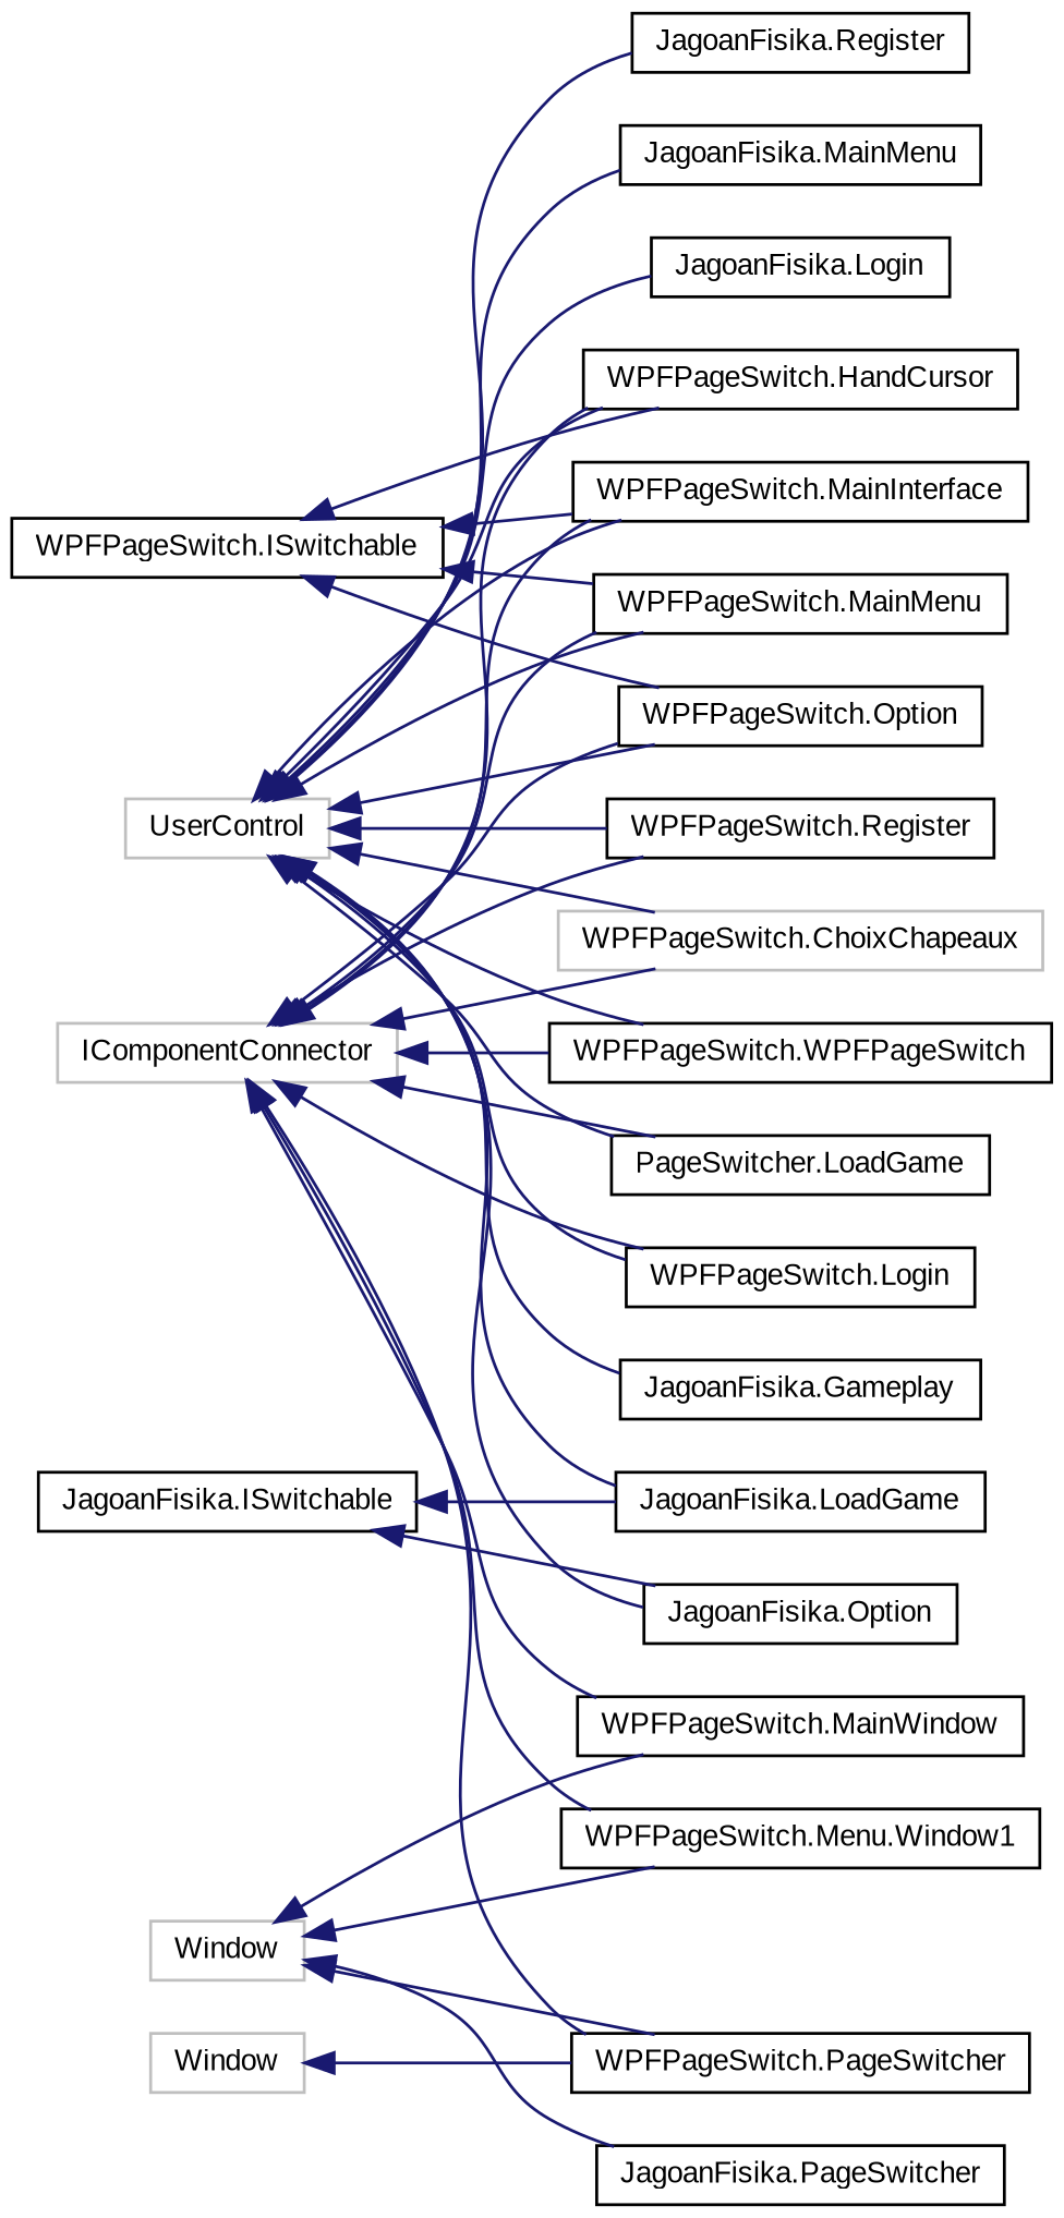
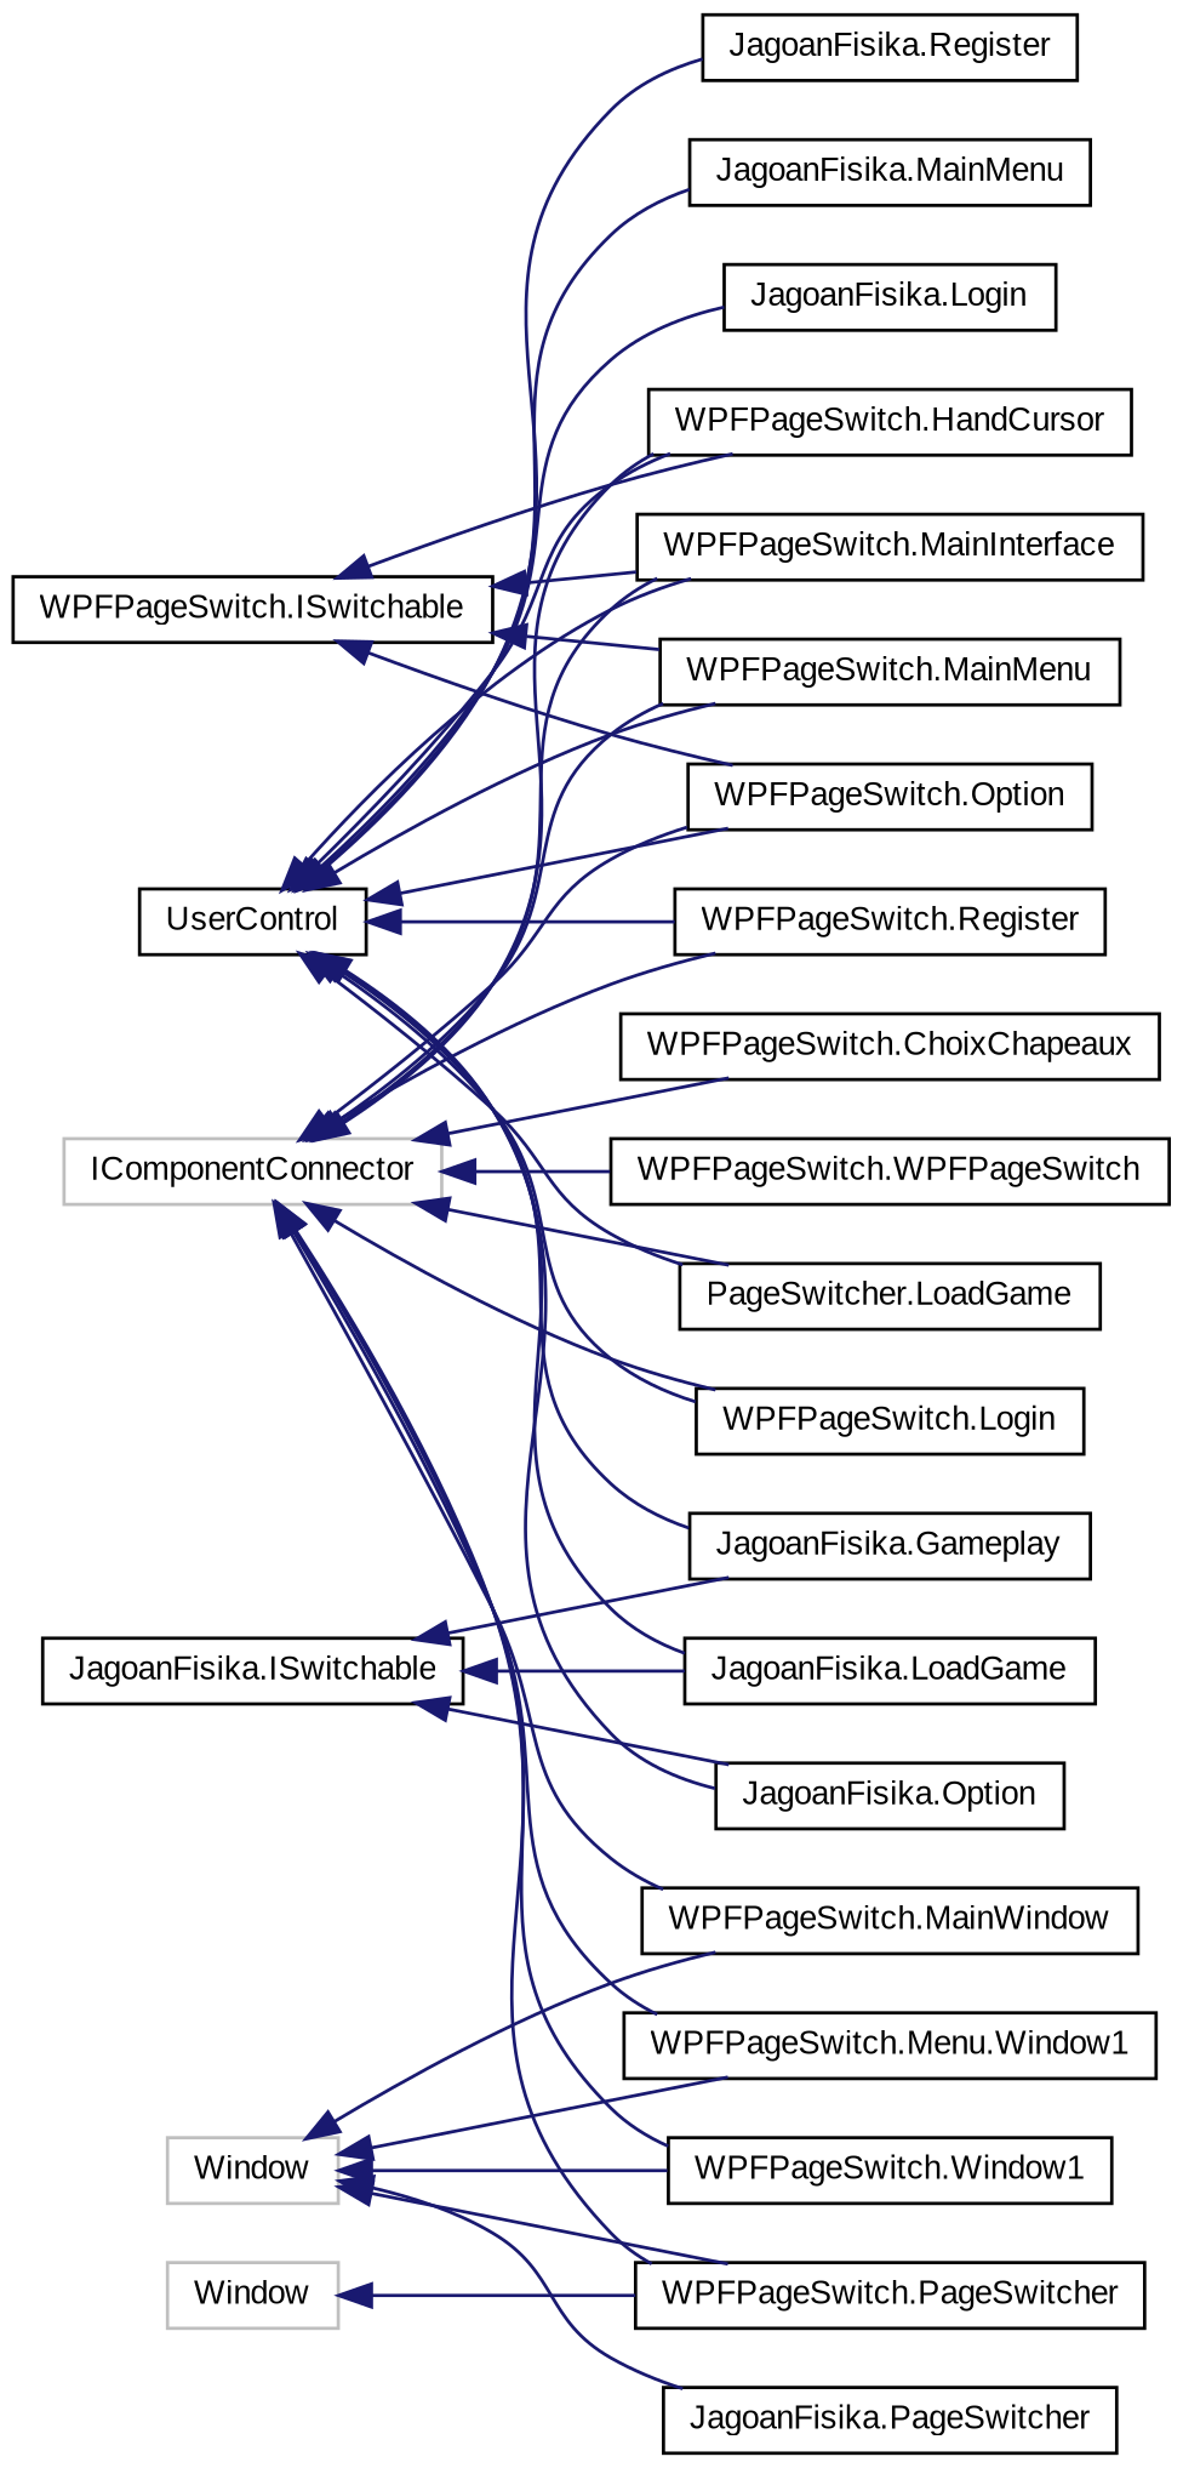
  digraph {
    fontname="Liberation Sans"
    rankdir=LR
    node [color=black fillcolor=white fontname="Liberation Sans" fontsize=10 shape=record style=filled]
    edge [color=midnightblue dir=back fontname="Liberation Sans" fontsize=10 labelfontname=Helvetica labelfontsize=10 style=solid]
    n1 [color=grey75 height=0.2 label=IComponentConnector width=0.4]
-   n2 [color=grey75 height=0.2 label="WPFPageSwitch.ChoixChapeaux" width=0.4]
+   n2 [height=0.2 label="WPFPageSwitch.ChoixChapeaux" width=0.4]
    n3 [height=0.2 label="WPFPageSwitch.WPFPageSwitch" width=0.4]
    n4 [height=0.2 label="WPFPageSwitch.HandCursor" width=0.4]
    n5 [height=0.2 label="PageSwitcher.LoadGame" width=0.4]
    n6 [height=0.2 label="WPFPageSwitch.Login" width=0.4]
    n7 [height=0.2 label="WPFPageSwitch.MainInterface" width=0.4]
    n8 [height=0.2 label="WPFPageSwitch.MainMenu" width=0.4]
    n9 [height=0.2 label="WPFPageSwitch.MainWindow" width=0.4]
    n10 [height=0.2 label="WPFPageSwitch.Menu.Window1" width=0.4]
    n11 [height=0.2 label="WPFPageSwitch.Option" width=0.4]
    n12 [height=0.2 label="WPFPageSwitch.PageSwitcher" width=0.4]
    n13 [height=0.2 label="WPFPageSwitch.Register" width=0.4]
+   n14 [height=0.2 label="WPFPageSwitch.Window1" width=0.4]
    n15 [height=0.2 label="JagoanFisika.ISwitchable" width=0.4]
    n16 [height=0.2 label="JagoanFisika.Gameplay" width=0.4]
    n17 [height=0.2 label="JagoanFisika.LoadGame" width=0.4]
    n18 [height=0.2 label="JagoanFisika.Option" width=0.4]
    n19 [height=0.2 label="JagoanFisika.MainMenu" width=0.4]
    n20 [height=0.2 label="WPFPageSwitch.ISwitchable" width=0.4]
-   n21 [color=grey75 height=0.2 label=UserControl width=0.4]
+   n21 [height=0.2 label=UserControl width=0.4]
    n22 [height=0.2 label="JagoanFisika.Login" width=0.4]
    n23 [height=0.2 label="JagoanFisika.Register" width=0.4]
    n24 [color=grey75 height=0.2 label=Window width=0.4]
    n25 [color=grey75 height=0.2 label=Window width=0.4]
    n26 [height=0.2 label="JagoanFisika.PageSwitcher" width=0.4]
    n1 -> n2
    n1 -> n3
    n1 -> n4
    n1 -> n5
    n1 -> n6
    n1 -> n7
    n1 -> n8
    n1 -> n9
    n1 -> n10
    n1 -> n11
    n1 -> n12
    n1 -> n13
+   n1 -> n14
+   n15 -> n16
    n15 -> n17
    n15 -> n18
    n20 -> n4
    n20 -> n7
    n20 -> n8
    n20 -> n11
-   n21 -> n2
-   n21 -> n3
    n21 -> n4
    n21 -> n5
    n21 -> n6
    n21 -> n7
    n21 -> n8
    n21 -> n11
    n21 -> n13
    n21 -> n16
    n21 -> n17
    n21 -> n18
    n21 -> n19
    n21 -> n22
    n21 -> n23
    n24 -> n12
    n25 -> n9
    n25 -> n10
    n25 -> n12
+   n25 -> n14
    n25 -> n26
  }
